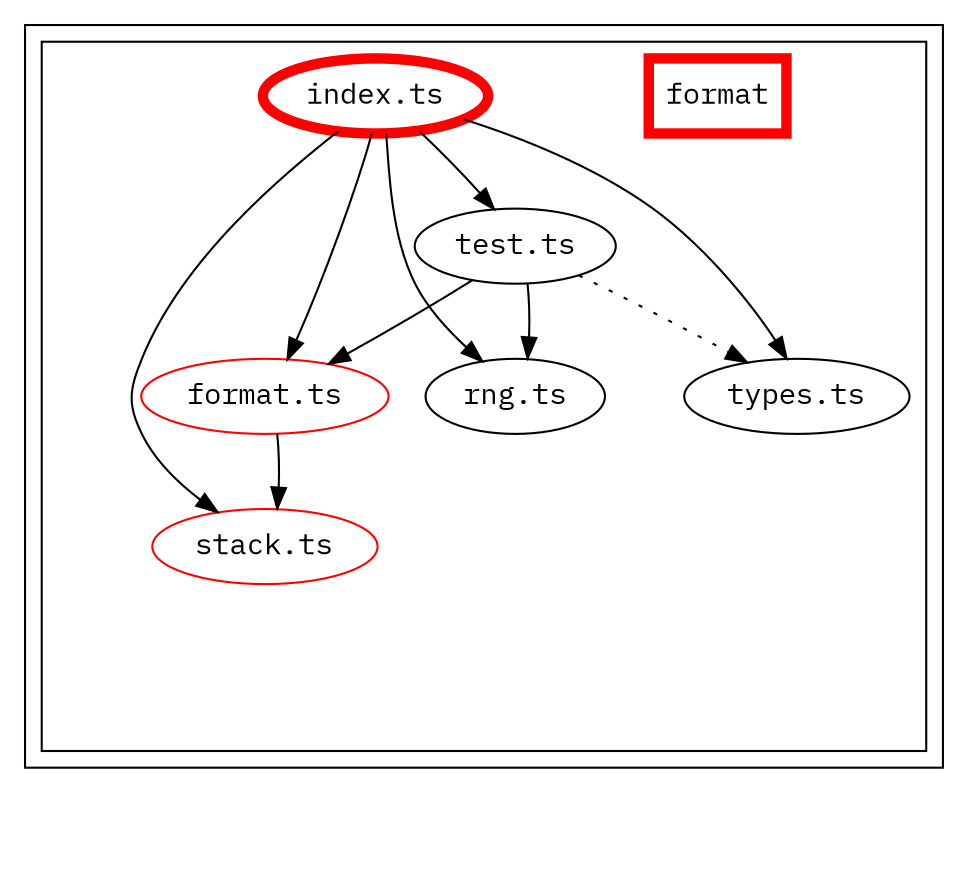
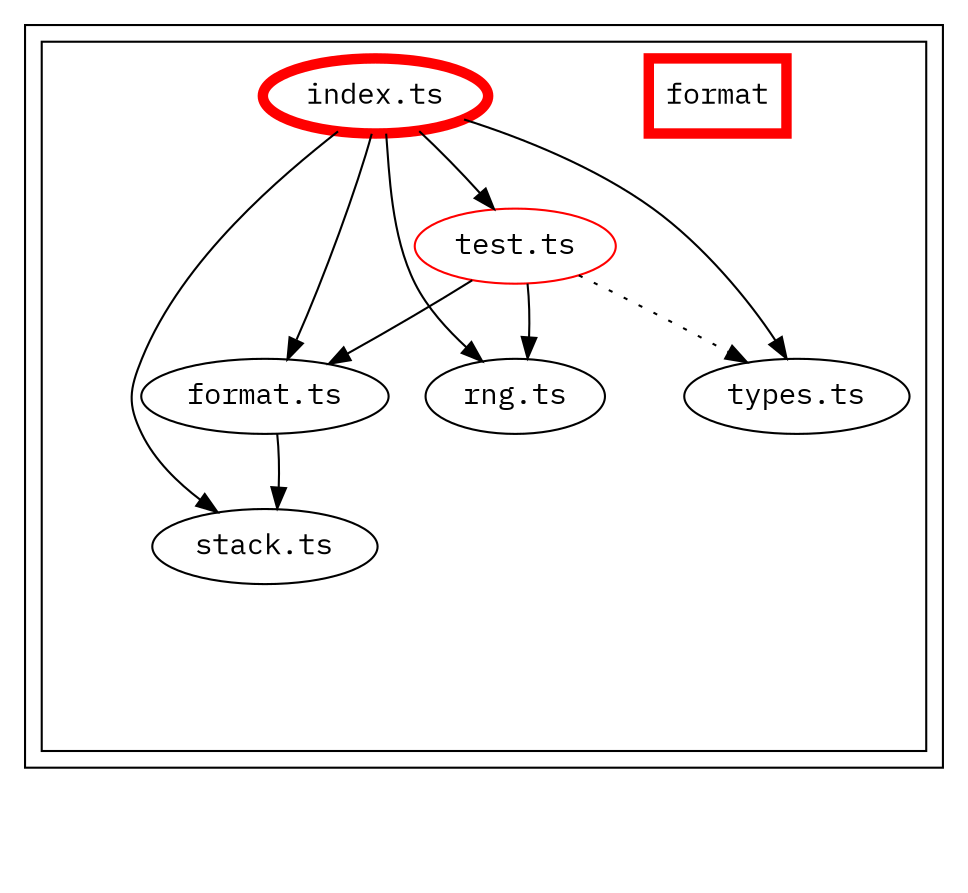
  digraph {
    compound=true
    fontname="IBM Plex Mono"
    node [fontname="IBM Plex Mono"]
    edge [fontname="IBM Plex Mono" style=invis]
-   n1 [label="stack.ts" color="#ff0000"]
+   n1 [label="stack.ts"]
    exit_src [style=invis]
-   n3 [label="format.ts" color="#ff0000"]
+   n3 [label="format.ts"]
    n4 [label="rng.ts"]
-   n5 [label="test.ts"]
+   n5 [label="test.ts" color="#ff0000"]
    n6 [label="types.ts"]
    n7 [color="#ff0000" label=format penwidth=5 shape=rectangle]
    n8 [color="#ff0000" label="index.ts" penwidth=5]
    "dependency-graph-[object Object]" [style=invis]
    subgraph cluster_1 {
      color="#000000"
      subgraph cluster_2 {
        color="#000000"
        n1
        exit_src
        n3
        n4
        n5
        n6
        n7
        n8
      }
    }
    n1 -> exit_src
    exit_src -> exit_src
    exit_src -> exit_src
    exit_src -> exit_src
    exit_src -> exit_src
    exit_src -> exit_src
    exit_src -> exit_src
    exit_src -> "dependency-graph-[object Object]"
    n3 -> n1
    n3 -> n1 [color=black style=solid]
    n3 -> exit_src
    n4 -> exit_src
    n5 -> exit_src
    n5 -> n3
    n5 -> n3 [color=black style=solid]
    n5 -> n4
    n5 -> n4 [color=black style=solid]
    n5 -> n6
    n5 -> n6 [color=black style=dotted]
    n6 -> exit_src
    n8 -> n1
    n8 -> n1 [color=black style=solid]
    n8 -> exit_src
    n8 -> n3
    n8 -> n3 [color=black style=solid]
    n8 -> n4
    n8 -> n4 [color=black style=solid]
    n8 -> n5
    n8 -> n5 [color=black style=solid]
    n8 -> n6
    n8 -> n6 [color=black style=solid]
  }
